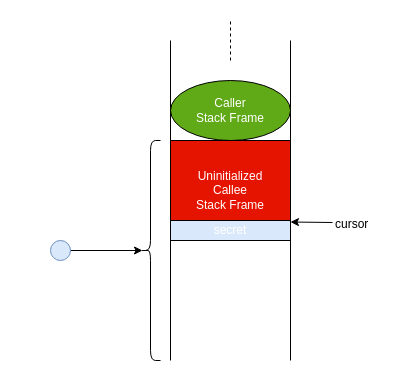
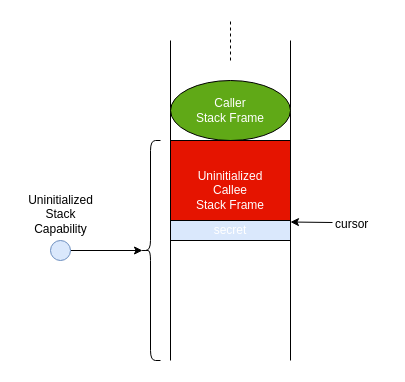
  <mxCell id="0" />
  <mxCell id="1" parent="0" />
  <mxCell id="2" value="" style="endArrow=none;html=1;" parent="1" edge="1"><mxGeometry width="50" height="50" relative="1" as="geometry"><mxPoint x="170" y="360" as="sourcePoint" /><mxPoint x="170" y="40" as="targetPoint" /></mxGeometry></mxCell>
  <mxCell id="3" value="" style="endArrow=none;html=1;" parent="1" edge="1"><mxGeometry width="50" height="50" relative="1" as="geometry"><mxPoint x="290" y="360" as="sourcePoint" /><mxPoint x="290" y="40" as="targetPoint" /></mxGeometry></mxCell>
  <mxCell id="4" value="" style="endArrow=none;dashed=1;html=1;" parent="1" edge="1"><mxGeometry width="50" height="50" relative="1" as="geometry"><mxPoint x="230" y="60" as="sourcePoint" /><mxPoint x="230" y="20" as="targetPoint" /></mxGeometry></mxCell>
  <mxCell id="5" value="Caller&lt;br&gt;Stack Frame" style="ellipse;whiteSpace=wrap;html=1;strokeColor=#000000;align=center;fillColor=#60a917;fontColor=#ffffff;" parent="1" vertex="1"><mxGeometry x="170" y="80" width="120" height="60" as="geometry" /></mxCell>
  <mxCell id="6" value="Uninitialized&lt;br&gt;Callee&lt;br&gt;Stack Frame" style="rounded=0;whiteSpace=wrap;html=1;strokeColor=#000000;align=center;fillColor=#e51400;fontColor=#ffffff;" parent="1" vertex="1"><mxGeometry x="170" y="140" width="120" height="100" as="geometry" /></mxCell>
  <mxCell id="7" style="edgeStyle=orthogonalEdgeStyle;rounded=0;orthogonalLoop=1;jettySize=auto;html=1;entryX=0.1;entryY=0.5;entryDx=0;entryDy=0;entryPerimeter=0;" parent="1" source="8" target="9" edge="1"><mxGeometry relative="1" as="geometry" /></mxCell>
  <mxCell id="8" value="" style="ellipse;whiteSpace=wrap;html=1;aspect=fixed;strokeColor=#6c8ebf;align=center;fillColor=#dae8fc;" parent="1" vertex="1"><mxGeometry x="50" y="240" width="20" height="20" as="geometry" /></mxCell>
  <mxCell id="9" value="" style="shape=curlyBracket;whiteSpace=wrap;html=1;rounded=1;strokeColor=#000000;align=center;" parent="1" vertex="1"><mxGeometry x="140" y="140" width="20" height="220" as="geometry" /></mxCell>
+ <mxCell id="10" value="Uninitialized&lt;br&gt;Stack&lt;br&gt;Capability" style="text;html=1;resizable=0;points=[];autosize=1;align=center;verticalAlign=top;spacingTop=-4;" parent="1" vertex="1"><mxGeometry x="20" y="190" width="80" height="40" as="geometry" /></mxCell>
  <mxCell id="11" value="" style="endArrow=classic;html=1;entryX=0.983;entryY=-0.074;entryDx=0;entryDy=0;entryPerimeter=0;" parent="1" edge="1"><mxGeometry width="50" height="50" relative="1" as="geometry"><mxPoint x="332" y="222" as="sourcePoint" /><mxPoint x="289.96" y="221.52" as="targetPoint" /></mxGeometry></mxCell>
  <mxCell id="12" value="cursor" style="text;html=1;resizable=0;points=[];autosize=1;align=left;verticalAlign=top;spacingTop=-4;" parent="1" vertex="1"><mxGeometry x="333" y="214" width="50" height="20" as="geometry" /></mxCell>
  <mxCell id="13" value="secret" style="rounded=0;whiteSpace=wrap;html=1;strokeColor=#000000;align=center;fillColor=#dae8fc;fontColor=#ffffff;" parent="1" vertex="1"><mxGeometry x="170" y="220" width="120" height="20" as="geometry" /></mxCell>
